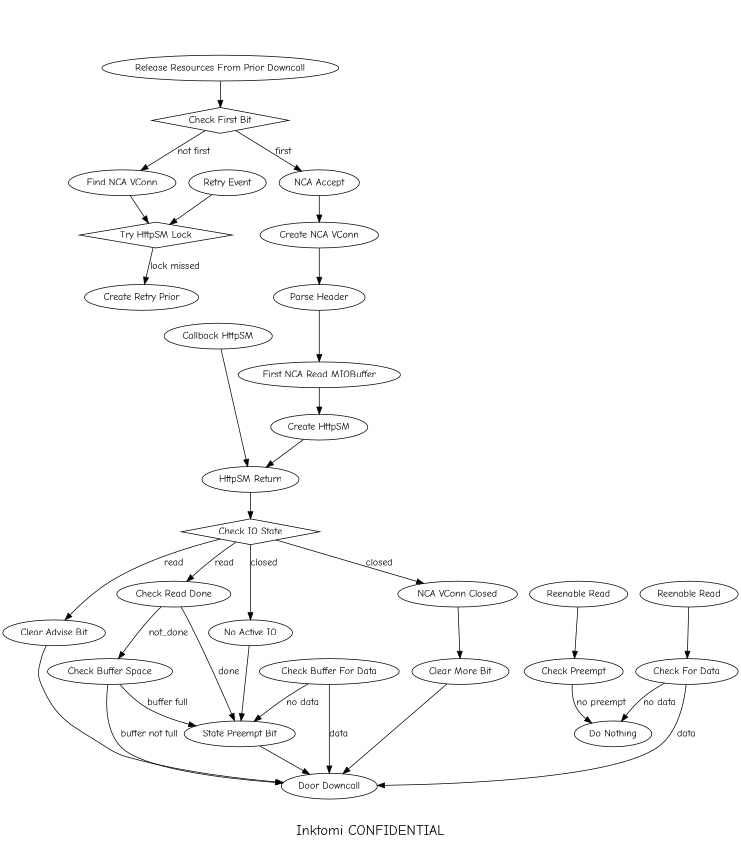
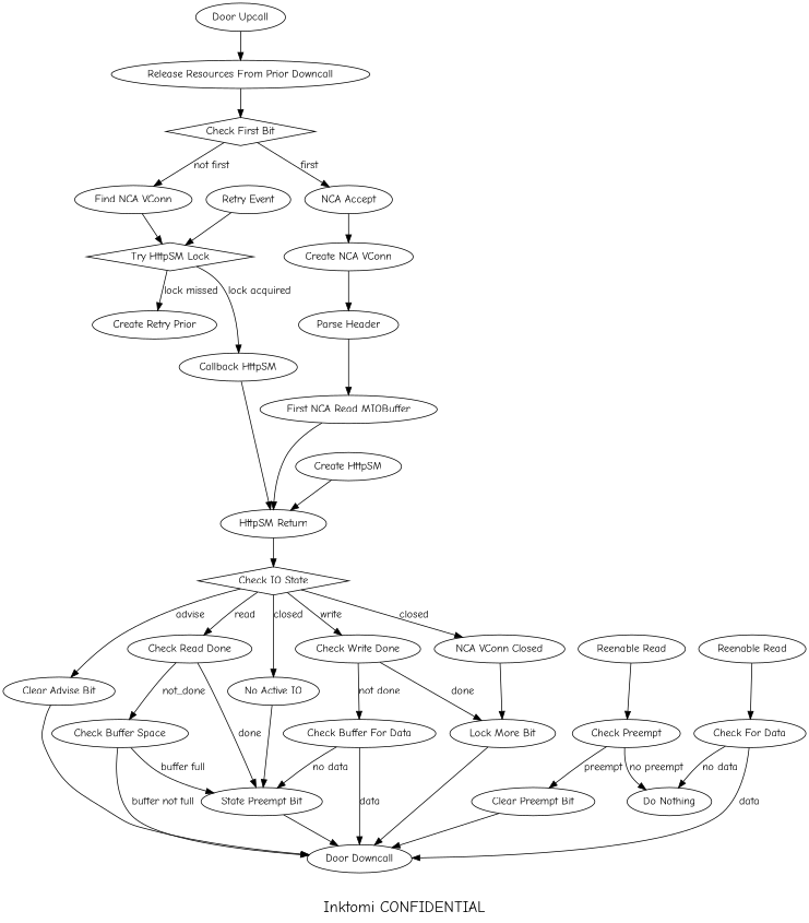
  digraph {
    fontname="Comic Neue"
    fontsize=20
    label="Inktomi CONFIDENTIAL"
    node [fontname="Comic Neue"]
    edge [fontname="Comic Neue"]
+   n1 [label="Door Upcall"]
    n2 [label="Release Resources From Prior Downcall"]
    n3 [label="Check First Bit" shape=diamond]
    n4 [label="Find NCA VConn"]
    n5 [label="NCA Accept"]
    n6 [label="Try HttpSM Lock" shape=diamond]
    n7 [label="Create NCA VConn"]
    n8 [label="Callback HttpSM"]
    n9 [label="Create Retry Prior"]
    n10 [label="HttpSM Return"]
    n11 [label="Check IO State" shape=diamond]
    n12 [label="Retry Event"]
    n13 [label="Parse Header"]
    n14 [label="First NCA Read MIOBuffer"]
    n15 [label="Create HttpSM"]
    n16 [label="Check Read Done"]
+   n17 [label="Check Write Done"]
    n18 [label="Clear Advise Bit"]
    n19 [label="NCA VConn Closed"]
    n20 [label="No Active IO"]
    n21 [label="Check Buffer Space"]
    n22 [label="State Preempt Bit"]
    n23 [label="Check Buffer For Data"]
-   n24 [label="Clear More Bit"]
+   n24 [label="Lock More Bit"]
    n25 [label="Door Downcall"]
    n26 [label="Reenable Read"]
    n27 [label="Check Preempt"]
+   n28 [label="Clear Preempt Bit"]
    n29 [label="Do Nothing"]
    n30 [label="Reenable Read"]
    n31 [label="Check For Data"]
+   n1 -> n2
    n2 -> n3
    n3 -> n4 [label="not first"]
    n3 -> n5 [label=first]
    n4 -> n6
    n5 -> n7
+   n6 -> n8 [label="lock acquired"]
    n6 -> n9 [label="lock missed"]
    n7 -> n13
    n8 -> n10
    n10 -> n11
    n11 -> n16 [label=read]
-   n11 -> n18 [label=read]
+   n11 -> n17 [label=write]
+   n11 -> n18 [label=advise]
    n11 -> n19 [label=closed]
    n11 -> n20 [label=closed]
    n12 -> n6
    n13 -> n14
-   n14 -> n15
+   n14 -> n10
    n15 -> n10
    n16 -> n21 [label=not_done]
    n16 -> n22 [label=done]
+   n17 -> n23 [label="not done"]
+   n17 -> n24 [label=done]
    n18 -> n25
    n19 -> n24
    n20 -> n22
    n21 -> n22 [label="buffer full"]
    n21 -> n25 [label="buffer not full"]
    n22 -> n25
    n23 -> n22 [label="no data"]
    n23 -> n25 [label=data]
    n24 -> n25
    n26 -> n27
+   n27 -> n28 [label=preempt]
    n27 -> n29 [label="no preempt"]
+   n28 -> n25
    n30 -> n31
    n31 -> n25 [label=data]
    n31 -> n29 [label="no data"]
  }
